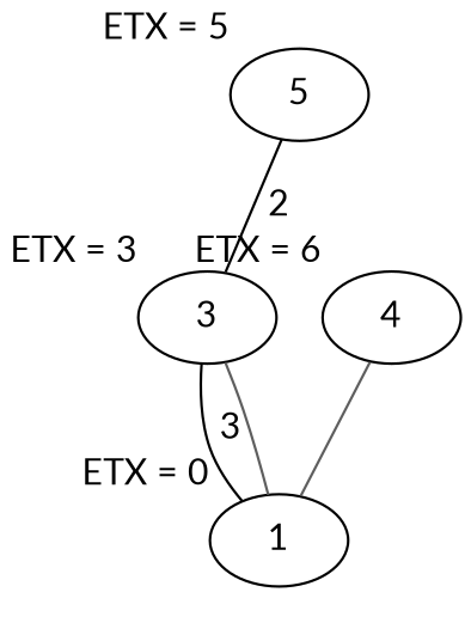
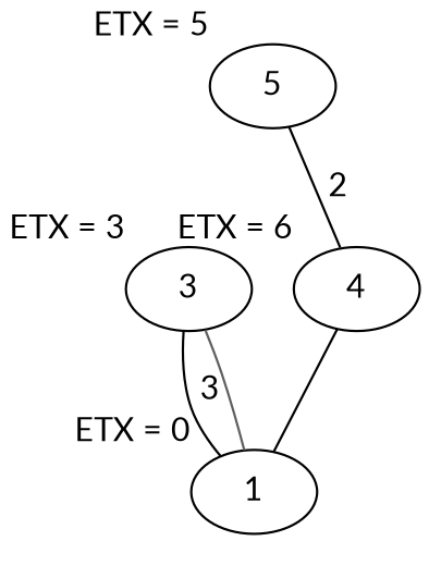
  graph {
    fontname=Lato
    rankdir=BT
    node [fontname=Lato]
    edge [color=black fontname=Lato]
    1 [xlabel="ETX = 0"]
    3 [xlabel="ETX = 3"]
    4 [xlabel="ETX = 6"]
    5 [xlabel="ETX = 5"]
    1 -- 3 [label=" 3"]
    1 -- 3 [color=gray37]
-   1 -- 4 [color=gray37]
-   3 -- 5 [label=" 2"]
+   1 -- 4
+   4 -- 5 [label=" 2"]
  }
